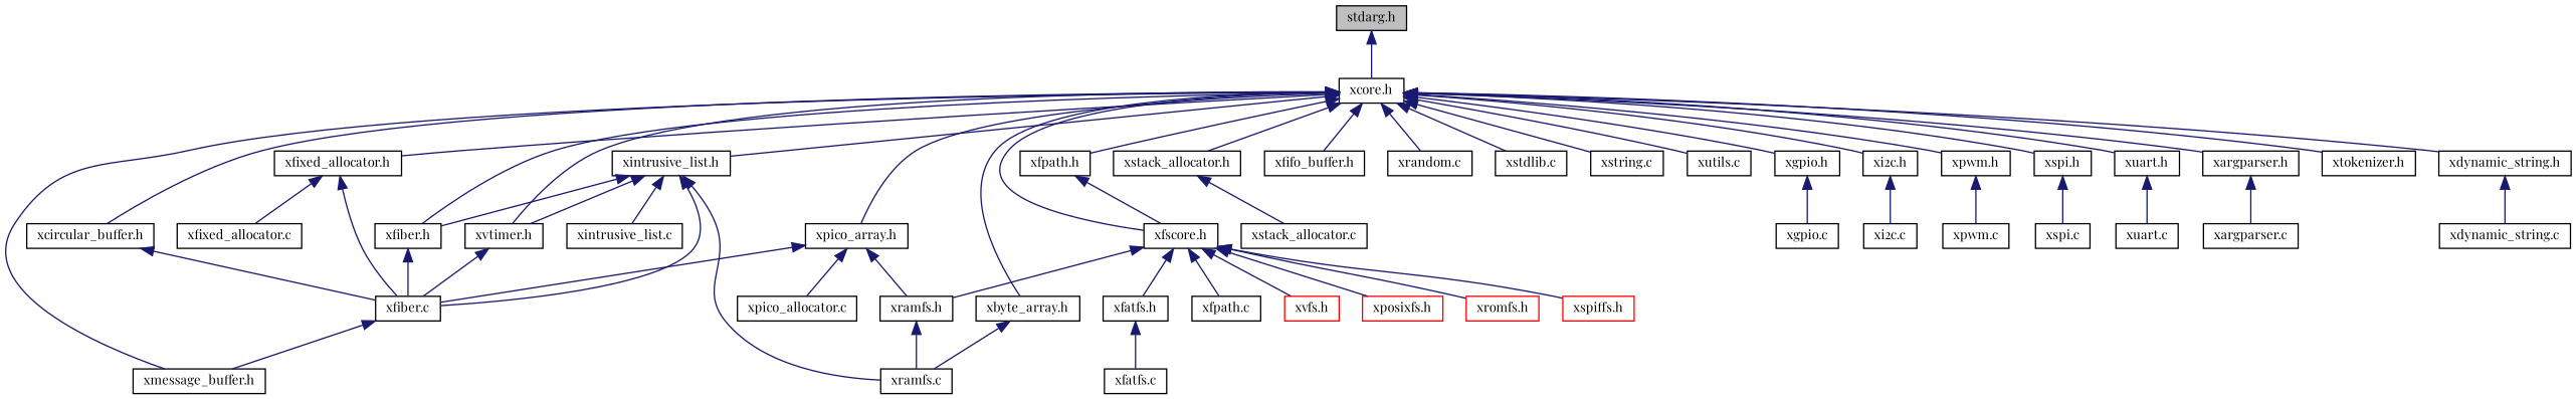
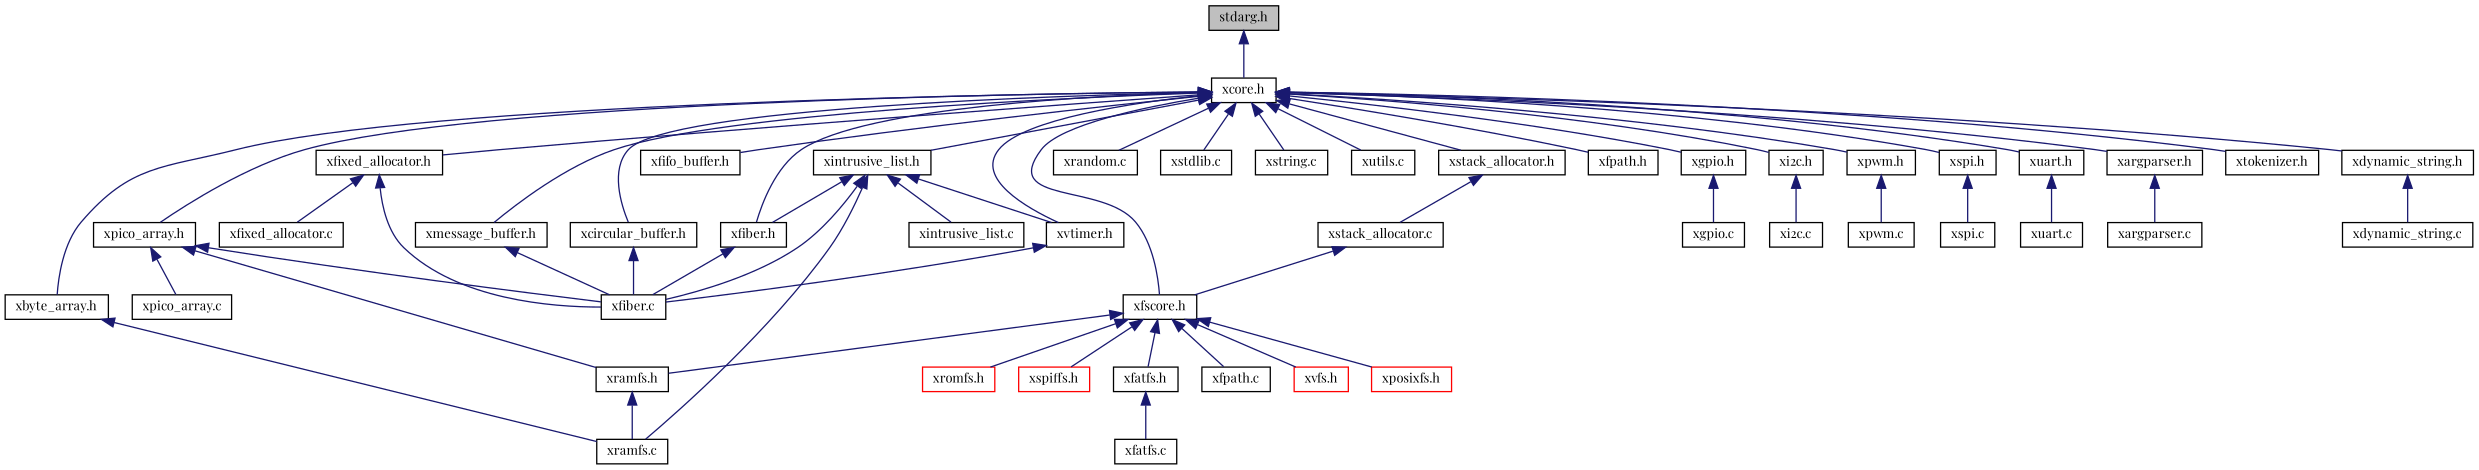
  digraph {
    fontname="Playfair Display"
    node [color=black fillcolor=white fontname="Playfair Display" fontsize=10 shape=record style=filled]
    edge [color=midnightblue dir=back fontname="Playfair Display" fontsize=10 labelfontname=Helvetica labelfontsize=10 style=solid]
    n1 [fillcolor=grey75 fontcolor=black height=0.2 label="stdarg.h" width=0.4]
    n2 [height=0.2 label="xcore.h" width=0.4]
    n3 [height=0.2 label="xfixed_allocator.h" width=0.4]
    n4 [height=0.2 label="xpico_array.h" width=0.4]
    n5 [height=0.2 label="xstack_allocator.h" width=0.4]
    n6 [height=0.2 label="xbyte_array.h" width=0.4]
    n7 [height=0.2 label="xcircular_buffer.h" width=0.4]
    n8 [height=0.2 label="xfifo_buffer.h" width=0.4]
    n9 [height=0.2 label="xintrusive_list.h" width=0.4]
    n10 [height=0.2 label="xfiber.h" width=0.4]
    n11 [height=0.2 label="xvtimer.h" width=0.4]
    n12 [height=0.2 label="xmessage_buffer.h" width=0.4]
    n13 [height=0.2 label="xrandom.c" width=0.4]
    n14 [height=0.2 label="xstdlib.c" width=0.4]
    n15 [height=0.2 label="xstring.c" width=0.4]
    n16 [height=0.2 label="xutils.c" width=0.4]
    n17 [height=0.2 label="xfscore.h" width=0.4]
    n18 [height=0.2 label="xfpath.h" width=0.4]
    n19 [height=0.2 label="xgpio.h" width=0.4]
    n20 [height=0.2 label="xi2c.h" width=0.4]
    n21 [height=0.2 label="xpwm.h" width=0.4]
    n22 [height=0.2 label="xspi.h" width=0.4]
    n23 [height=0.2 label="xuart.h" width=0.4]
    n24 [height=0.2 label="xargparser.h" width=0.4]
    n25 [height=0.2 label="xtokenizer.h" width=0.4]
    n26 [height=0.2 label="xdynamic_string.h" width=0.4]
    n27 [height=0.2 label="xfixed_allocator.c" width=0.4]
    n28 [height=0.2 label="xfiber.c" width=0.4]
-   n29 [height=0.2 label="xpico_allocator.c" width=0.4]
+   n29 [height=0.2 label="xpico_array.c" width=0.4]
    n30 [height=0.2 label="xramfs.h" width=0.4]
    n31 [height=0.2 label="xstack_allocator.c" width=0.4]
    n32 [height=0.2 label="xramfs.c" width=0.4]
    n33 [height=0.2 label="xintrusive_list.c" width=0.4]
    n34 [height=0.2 label="xfatfs.h" width=0.4]
    n35 [height=0.2 label="xfpath.c" width=0.4]
    n36 [color=red height=0.2 label="xvfs.h" width=0.4]
    n37 [color=red height=0.2 label="xposixfs.h" width=0.4]
    n38 [color=red height=0.2 label="xromfs.h" width=0.4]
    n39 [color=red height=0.2 label="xspiffs.h" width=0.4]
    n40 [height=0.2 label="xgpio.c" width=0.4]
    n41 [height=0.2 label="xi2c.c" width=0.4]
    n42 [height=0.2 label="xpwm.c" width=0.4]
    n43 [height=0.2 label="xspi.c" width=0.4]
    n44 [height=0.2 label="xuart.c" width=0.4]
    n45 [height=0.2 label="xargparser.c" width=0.4]
    n46 [height=0.2 label="xdynamic_string.c" width=0.4]
    n47 [height=0.2 label="xfatfs.c" width=0.4]
    n1 -> n2
    n2 -> n3
    n2 -> n4
    n2 -> n5
    n2 -> n6
    n2 -> n7
    n2 -> n8
    n2 -> n9
    n2 -> n10
    n2 -> n11
    n2 -> n12
    n2 -> n13
    n2 -> n14
    n2 -> n15
    n2 -> n16
    n2 -> n17
    n2 -> n18
    n2 -> n19
    n2 -> n20
    n2 -> n21
    n2 -> n22
    n2 -> n23
    n2 -> n24
    n2 -> n25
    n2 -> n26
    n3 -> n27
    n3 -> n28
    n4 -> n28
    n4 -> n29
    n4 -> n30
    n5 -> n31
    n6 -> n32
    n7 -> n28
    n9 -> n10
    n9 -> n11
    n9 -> n28
    n9 -> n32
    n9 -> n33
    n10 -> n28
    n11 -> n28
-   n28 -> n12
+   n12 -> n28
    n17 -> n30
    n17 -> n34
    n17 -> n35
    n17 -> n36
    n17 -> n37
    n17 -> n38
    n17 -> n39
-   n18 -> n17
+   n31 -> n17
    n19 -> n40
    n20 -> n41
    n21 -> n42
    n22 -> n43
    n23 -> n44
    n24 -> n45
    n26 -> n46
    n30 -> n32
    n34 -> n47
  }
